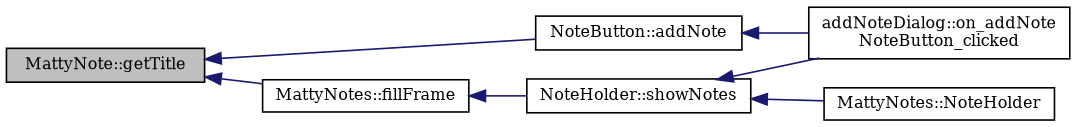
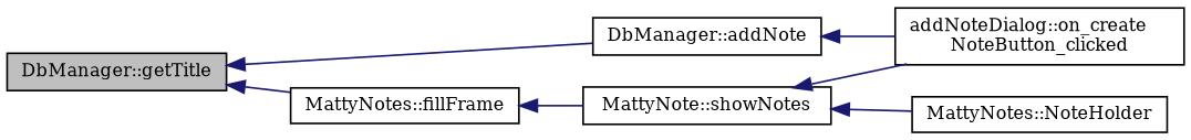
  digraph {
    fontname="DejaVu Serif"
    rankdir=LR
    node [color=black fillcolor=white fontname="DejaVu Serif" fontsize=10 shape=record style=filled]
    edge [color=midnightblue dir=back fontname="DejaVu Serif" fontsize=10 labelfontname=Helvetica labelfontsize=10 style=solid]
-   n1 [fillcolor=grey75 fontcolor=black height=0.2 label="MattyNote::getTitle" width=0.4]
-   n2 [height=0.2 label="NoteButton::addNote" width=0.4]
+   n1 [fillcolor=grey75 fontcolor=black height=0.2 label="DbManager::getTitle" width=0.4]
+   n2 [height=0.2 label="DbManager::addNote" width=0.4]
    n3 [height=0.2 label="MattyNotes::fillFrame" width=0.4]
-   n4 [height=0.2 label="addNoteDialog::on_addNote\lNoteButton_clicked" width=0.4]
-   n5 [height=0.2 label="NoteHolder::showNotes" width=0.4]
+   n4 [height=0.2 label="addNoteDialog::on_create\lNoteButton_clicked" width=0.4]
+   n5 [height=0.2 label="MattyNote::showNotes" width=0.4]
    n6 [height=0.2 label="MattyNotes::NoteHolder" width=0.4]
    n1 -> n2
    n1 -> n3
    n2 -> n4
    n3 -> n5
    n5 -> n4
    n5 -> n6
  }
